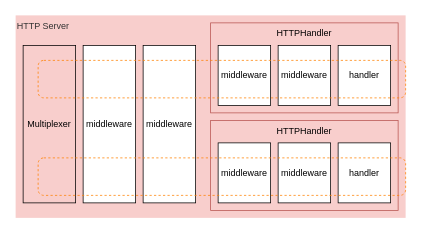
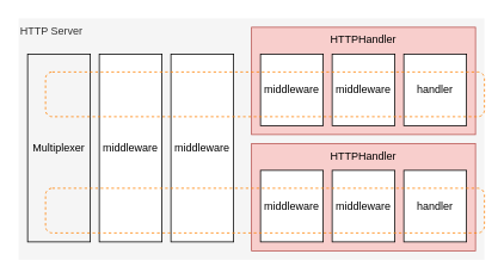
  <mxCell id="0" />
  <mxCell id="1" parent="0" />
- <mxCell id="2" value="HTTP Server" style="rounded=0;whiteSpace=wrap;html=1;fillColor=#f8cecc;fontColor=#333333;strokeColor=none;verticalAlign=top;align=left;" parent="1" vertex="1"><mxGeometry x="20" y="20" width="520" height="270" as="geometry" /></mxCell>
+ <mxCell id="2" value="HTTP Server" style="rounded=0;whiteSpace=wrap;html=1;fillColor=#f5f5f5;fontColor=#333333;strokeColor=none;verticalAlign=top;align=left;" parent="1" vertex="1"><mxGeometry x="20" y="20" width="520" height="270" as="geometry" /></mxCell>
  <mxCell id="3" value="middleware" style="rounded=0;whiteSpace=wrap;html=1;" parent="1" vertex="1"><mxGeometry x="110" y="60" width="70" height="210" as="geometry" /></mxCell>
  <mxCell id="4" value="middleware" style="rounded=0;whiteSpace=wrap;html=1;" parent="1" vertex="1"><mxGeometry x="190" y="60" width="70" height="210" as="geometry" /></mxCell>
  <mxCell id="5" value="HTTPHandler" style="rounded=0;whiteSpace=wrap;html=1;fillColor=#f8cecc;strokeColor=#b85450;verticalAlign=top;align=center;" parent="1" vertex="1"><mxGeometry x="280" y="30" width="250" height="120" as="geometry" /></mxCell>
  <mxCell id="6" value="middleware" style="rounded=0;whiteSpace=wrap;html=1;" parent="1" vertex="1"><mxGeometry x="290" y="60" width="70" height="80" as="geometry" /></mxCell>
  <mxCell id="7" value="middleware" style="rounded=0;whiteSpace=wrap;html=1;" parent="1" vertex="1"><mxGeometry x="370" y="60" width="70" height="80" as="geometry" /></mxCell>
  <mxCell id="8" value="handler" style="rounded=0;whiteSpace=wrap;html=1;" parent="1" vertex="1"><mxGeometry x="450" y="60" width="70" height="80" as="geometry" /></mxCell>
  <mxCell id="9" value="HTTPHandler" style="rounded=0;whiteSpace=wrap;html=1;fillColor=#f8cecc;strokeColor=#b85450;verticalAlign=top;align=center;" parent="1" vertex="1"><mxGeometry x="280" y="160" width="250" height="120" as="geometry" /></mxCell>
  <mxCell id="10" value="middleware" style="rounded=0;whiteSpace=wrap;html=1;" parent="1" vertex="1"><mxGeometry x="290" y="190" width="70" height="80" as="geometry" /></mxCell>
  <mxCell id="11" value="middleware" style="rounded=0;whiteSpace=wrap;html=1;" parent="1" vertex="1"><mxGeometry x="370" y="190" width="70" height="80" as="geometry" /></mxCell>
  <mxCell id="12" value="handler" style="rounded=0;whiteSpace=wrap;html=1;" parent="1" vertex="1"><mxGeometry x="450" y="190" width="70" height="80" as="geometry" /></mxCell>
  <mxCell id="13" value="Multiplexer" style="rounded=0;whiteSpace=wrap;html=1;fillColor=none;" vertex="1" parent="1"><mxGeometry x="30" y="60" width="70" height="210" as="geometry" /></mxCell>
  <mxCell id="14" value="" style="rounded=1;whiteSpace=wrap;html=1;fillColor=none;dashed=1;strokeColor=#FF8000;" vertex="1" parent="1"><mxGeometry x="50" y="80" width="490" height="50" as="geometry" /></mxCell>
  <mxCell id="15" value="" style="rounded=1;whiteSpace=wrap;html=1;fillColor=none;dashed=1;strokeColor=#FF8000;" vertex="1" parent="1"><mxGeometry x="50" y="210" width="490" height="50" as="geometry" /></mxCell>
